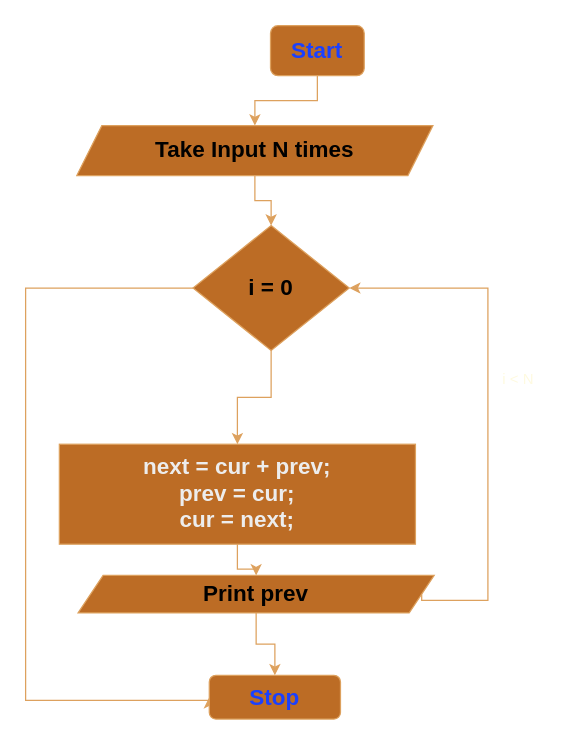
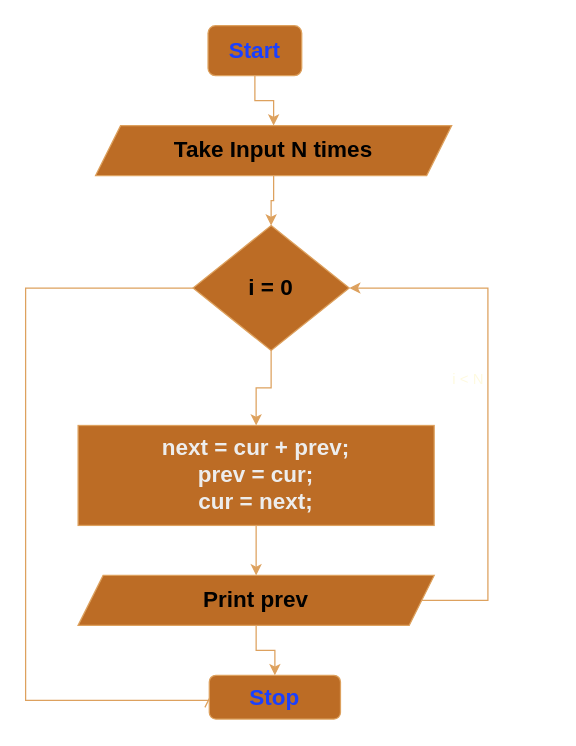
  <mxCell id="0" />
  <mxCell id="1" parent="0" />
  <mxCell id="2" value="" style="edgeStyle=orthogonalEdgeStyle;rounded=0;orthogonalLoop=1;jettySize=auto;html=1;strokeColor=#DDA15E;fontColor=default;fillColor=#BC6C25;labelBackgroundColor=none;" edge="1" parent="1" source="3" target="5"><mxGeometry relative="1" as="geometry" /></mxCell>
- <mxCell id="3" value="&lt;font style=&quot;font-size: 18px; color: light-dark(rgb(26, 64, 255), rgb(0, 0, 0));&quot;&gt;&lt;b&gt;Start&lt;/b&gt;&lt;/font&gt;" style="rounded=1;whiteSpace=wrap;html=1;labelBackgroundColor=none;fillColor=#BC6C25;strokeColor=#DDA15E;fontColor=#FEFAE0;" vertex="1" parent="1"><mxGeometry x="216" y="20" width="75" height="40" as="geometry" /></mxCell>
+ <mxCell id="3" value="&lt;font style=&quot;font-size: 18px; color: light-dark(rgb(26, 64, 255), rgb(0, 0, 0));&quot;&gt;&lt;b&gt;Start&lt;/b&gt;&lt;/font&gt;" style="rounded=1;whiteSpace=wrap;html=1;labelBackgroundColor=none;fillColor=#BC6C25;strokeColor=#DDA15E;fontColor=#FEFAE0;" vertex="1" parent="1"><mxGeometry x="166" y="20" width="75" height="40" as="geometry" /></mxCell>
  <mxCell id="4" value="" style="edgeStyle=orthogonalEdgeStyle;rounded=0;orthogonalLoop=1;jettySize=auto;html=1;strokeColor=#DDA15E;fontColor=default;fillColor=#BC6C25;labelBackgroundColor=none;" edge="1" parent="1" source="5" target="11"><mxGeometry relative="1" as="geometry" /></mxCell>
- <mxCell id="5" value="&lt;b style=&quot;color: rgb(0, 0, 0); font-size: 18px;&quot;&gt;Take Input N times&lt;/b&gt;" style="shape=parallelogram;perimeter=parallelogramPerimeter;whiteSpace=wrap;html=1;fixedSize=1;labelBackgroundColor=none;fillColor=#BC6C25;strokeColor=#DDA15E;fontColor=#FEFAE0;" vertex="1" parent="1"><mxGeometry x="61" y="100" width="285" height="40" as="geometry" /></mxCell>
+ <mxCell id="5" value="&lt;b style=&quot;color: rgb(0, 0, 0); font-size: 18px;&quot;&gt;Take Input N times&lt;/b&gt;" style="shape=parallelogram;perimeter=parallelogramPerimeter;whiteSpace=wrap;html=1;fixedSize=1;labelBackgroundColor=none;fillColor=#BC6C25;strokeColor=#DDA15E;fontColor=#FEFAE0;" vertex="1" parent="1"><mxGeometry x="76" y="100" width="285" height="40" as="geometry" /></mxCell>
  <mxCell id="6" style="edgeStyle=orthogonalEdgeStyle;rounded=0;orthogonalLoop=1;jettySize=auto;html=1;strokeColor=#DDA15E;fontColor=default;fillColor=#BC6C25;entryX=1;entryY=0.5;entryDx=0;entryDy=0;exitX=1;exitY=0.5;exitDx=0;exitDy=0;labelBackgroundColor=none;" edge="1" parent="1" source="13" target="11"><mxGeometry relative="1" as="geometry"><mxPoint x="389" y="230" as="targetPoint" /><Array as="points"><mxPoint x="390" y="480" /><mxPoint x="390" y="230" /></Array></mxGeometry></mxCell>
  <mxCell id="7" value="" style="edgeStyle=orthogonalEdgeStyle;rounded=0;orthogonalLoop=1;jettySize=auto;html=1;strokeColor=#DDA15E;fontColor=default;fillColor=#BC6C25;labelBackgroundColor=none;" edge="1" parent="1" source="8" target="13"><mxGeometry relative="1" as="geometry" /></mxCell>
- <mxCell id="8" value="&lt;div&gt;&lt;font color=&quot;#ededed&quot;&gt;&lt;span style=&quot;font-size: 18px;&quot;&gt;&lt;b&gt;next = cur + prev;&lt;/b&gt;&lt;/span&gt;&lt;/font&gt;&lt;/div&gt;&lt;div&gt;&lt;font color=&quot;#ededed&quot;&gt;&lt;span style=&quot;font-size: 18px;&quot;&gt;&lt;b&gt;prev = cur;&lt;/b&gt;&lt;/span&gt;&lt;/font&gt;&lt;/div&gt;&lt;div&gt;&lt;font color=&quot;#ededed&quot;&gt;&lt;span style=&quot;font-size: 18px;&quot;&gt;&lt;b&gt;cur = next;&lt;/b&gt;&lt;/span&gt;&lt;/font&gt;&lt;/div&gt;" style="rounded=0;whiteSpace=wrap;html=1;strokeColor=#DDA15E;fontColor=#FEFAE0;fillColor=#BC6C25;labelBackgroundColor=none;" vertex="1" parent="1"><mxGeometry x="47" y="355" width="285" height="80" as="geometry" /></mxCell>
+ <mxCell id="8" value="&lt;div&gt;&lt;font color=&quot;#ededed&quot;&gt;&lt;span style=&quot;font-size: 18px;&quot;&gt;&lt;b&gt;next = cur + prev;&lt;/b&gt;&lt;/span&gt;&lt;/font&gt;&lt;/div&gt;&lt;div&gt;&lt;font color=&quot;#ededed&quot;&gt;&lt;span style=&quot;font-size: 18px;&quot;&gt;&lt;b&gt;prev = cur;&lt;/b&gt;&lt;/span&gt;&lt;/font&gt;&lt;/div&gt;&lt;div&gt;&lt;font color=&quot;#ededed&quot;&gt;&lt;span style=&quot;font-size: 18px;&quot;&gt;&lt;b&gt;cur = next;&lt;/b&gt;&lt;/span&gt;&lt;/font&gt;&lt;/div&gt;" style="rounded=0;whiteSpace=wrap;html=1;strokeColor=#DDA15E;fontColor=#FEFAE0;fillColor=#BC6C25;labelBackgroundColor=none;" vertex="1" parent="1"><mxGeometry x="62" y="340" width="285" height="80" as="geometry" /></mxCell>
  <mxCell id="9" value="" style="edgeStyle=orthogonalEdgeStyle;rounded=0;orthogonalLoop=1;jettySize=auto;html=1;strokeColor=#DDA15E;fontColor=default;fillColor=#BC6C25;labelBackgroundColor=none;" edge="1" parent="1" source="11" target="8"><mxGeometry relative="1" as="geometry" /></mxCell>
- <mxCell id="10" style="edgeStyle=orthogonalEdgeStyle;rounded=0;orthogonalLoop=1;jettySize=auto;html=1;strokeColor=#DDA15E;fontColor=default;fillColor=#BC6C25;entryX=0;entryY=0.5;entryDx=0;entryDy=0;labelBackgroundColor=none;" edge="1" parent="1" source="11" target="14"><mxGeometry relative="1" as="geometry"><mxPoint x="19" y="480" as="targetPoint" /><Array as="points"><mxPoint x="20" y="230" /><mxPoint x="20" y="560" /></Array></mxGeometry></mxCell>
+ <mxCell id="10" style="edgeStyle=orthogonalEdgeStyle;rounded=0;orthogonalLoop=1;jettySize=auto;html=1;strokeColor=#DDA15E;fontColor=default;fillColor=#BC6C25;entryX=0;entryY=0.5;entryDx=0;entryDy=0;labelBackgroundColor=none;endArrow=open;" edge="1" parent="1" source="11" target="14"><mxGeometry relative="1" as="geometry"><mxPoint x="19" y="480" as="targetPoint" /><Array as="points"><mxPoint x="20" y="230" /><mxPoint x="20" y="560" /></Array></mxGeometry></mxCell>
  <mxCell id="11" value="&lt;b style=&quot;color: rgb(0, 0, 0); font-size: 18px;&quot;&gt;i = 0&lt;/b&gt;" style="rhombus;whiteSpace=wrap;html=1;strokeColor=#DDA15E;fontColor=#FEFAE0;fillColor=#BC6C25;labelBackgroundColor=none;" vertex="1" parent="1"><mxGeometry x="154" y="180" width="125" height="100" as="geometry" /></mxCell>
  <mxCell id="12" value="" style="edgeStyle=orthogonalEdgeStyle;rounded=0;orthogonalLoop=1;jettySize=auto;html=1;strokeColor=#DDA15E;fontColor=default;fillColor=#BC6C25;labelBackgroundColor=none;" edge="1" parent="1" source="13" target="14"><mxGeometry relative="1" as="geometry" /></mxCell>
- <mxCell id="13" value="&lt;b style=&quot;color: rgb(0, 0, 0); font-size: 18px;&quot;&gt;Print prev&lt;/b&gt;" style="shape=parallelogram;perimeter=parallelogramPerimeter;whiteSpace=wrap;html=1;fixedSize=1;labelBackgroundColor=none;fillColor=#BC6C25;strokeColor=#DDA15E;fontColor=#FEFAE0;" vertex="1" parent="1"><mxGeometry x="62" y="460" width="285" height="30" as="geometry" /></mxCell>
+ <mxCell id="13" value="&lt;b style=&quot;color: rgb(0, 0, 0); font-size: 18px;&quot;&gt;Print prev&lt;/b&gt;" style="shape=parallelogram;perimeter=parallelogramPerimeter;whiteSpace=wrap;html=1;fixedSize=1;labelBackgroundColor=none;fillColor=#BC6C25;strokeColor=#DDA15E;fontColor=#FEFAE0;" vertex="1" parent="1"><mxGeometry x="62" y="460" width="285" height="40" as="geometry" /></mxCell>
  <mxCell id="14" value="&lt;font style=&quot;font-size: 18px; color: light-dark(rgb(26, 64, 255), rgb(0, 0, 0));&quot;&gt;&lt;b&gt;Stop&lt;/b&gt;&lt;/font&gt;" style="rounded=1;whiteSpace=wrap;html=1;labelBackgroundColor=none;fillColor=#BC6C25;strokeColor=#DDA15E;fontColor=#FEFAE0;" vertex="1" parent="1"><mxGeometry x="167" y="540" width="105" height="35" as="geometry" /></mxCell>
- <mxCell id="15" value="&lt;div&gt;i &amp;lt; N&lt;/div&gt;" style="text;html=1;align=center;verticalAlign=middle;resizable=0;points=[];autosize=1;strokeColor=none;fillColor=none;fontColor=#FEFAE0;labelBackgroundColor=none;" vertex="1" parent="1"><mxGeometry x="389" y="288" width="50" height="30" as="geometry" /></mxCell>
+ <mxCell id="15" value="&lt;div&gt;i &amp;lt; N&lt;/div&gt;" style="text;html=1;align=center;verticalAlign=middle;resizable=0;points=[];autosize=1;strokeColor=none;fillColor=none;fontColor=#FEFAE0;labelBackgroundColor=none;" vertex="1" parent="1"><mxGeometry x="349" y="288" width="50" height="30" as="geometry" /></mxCell>
